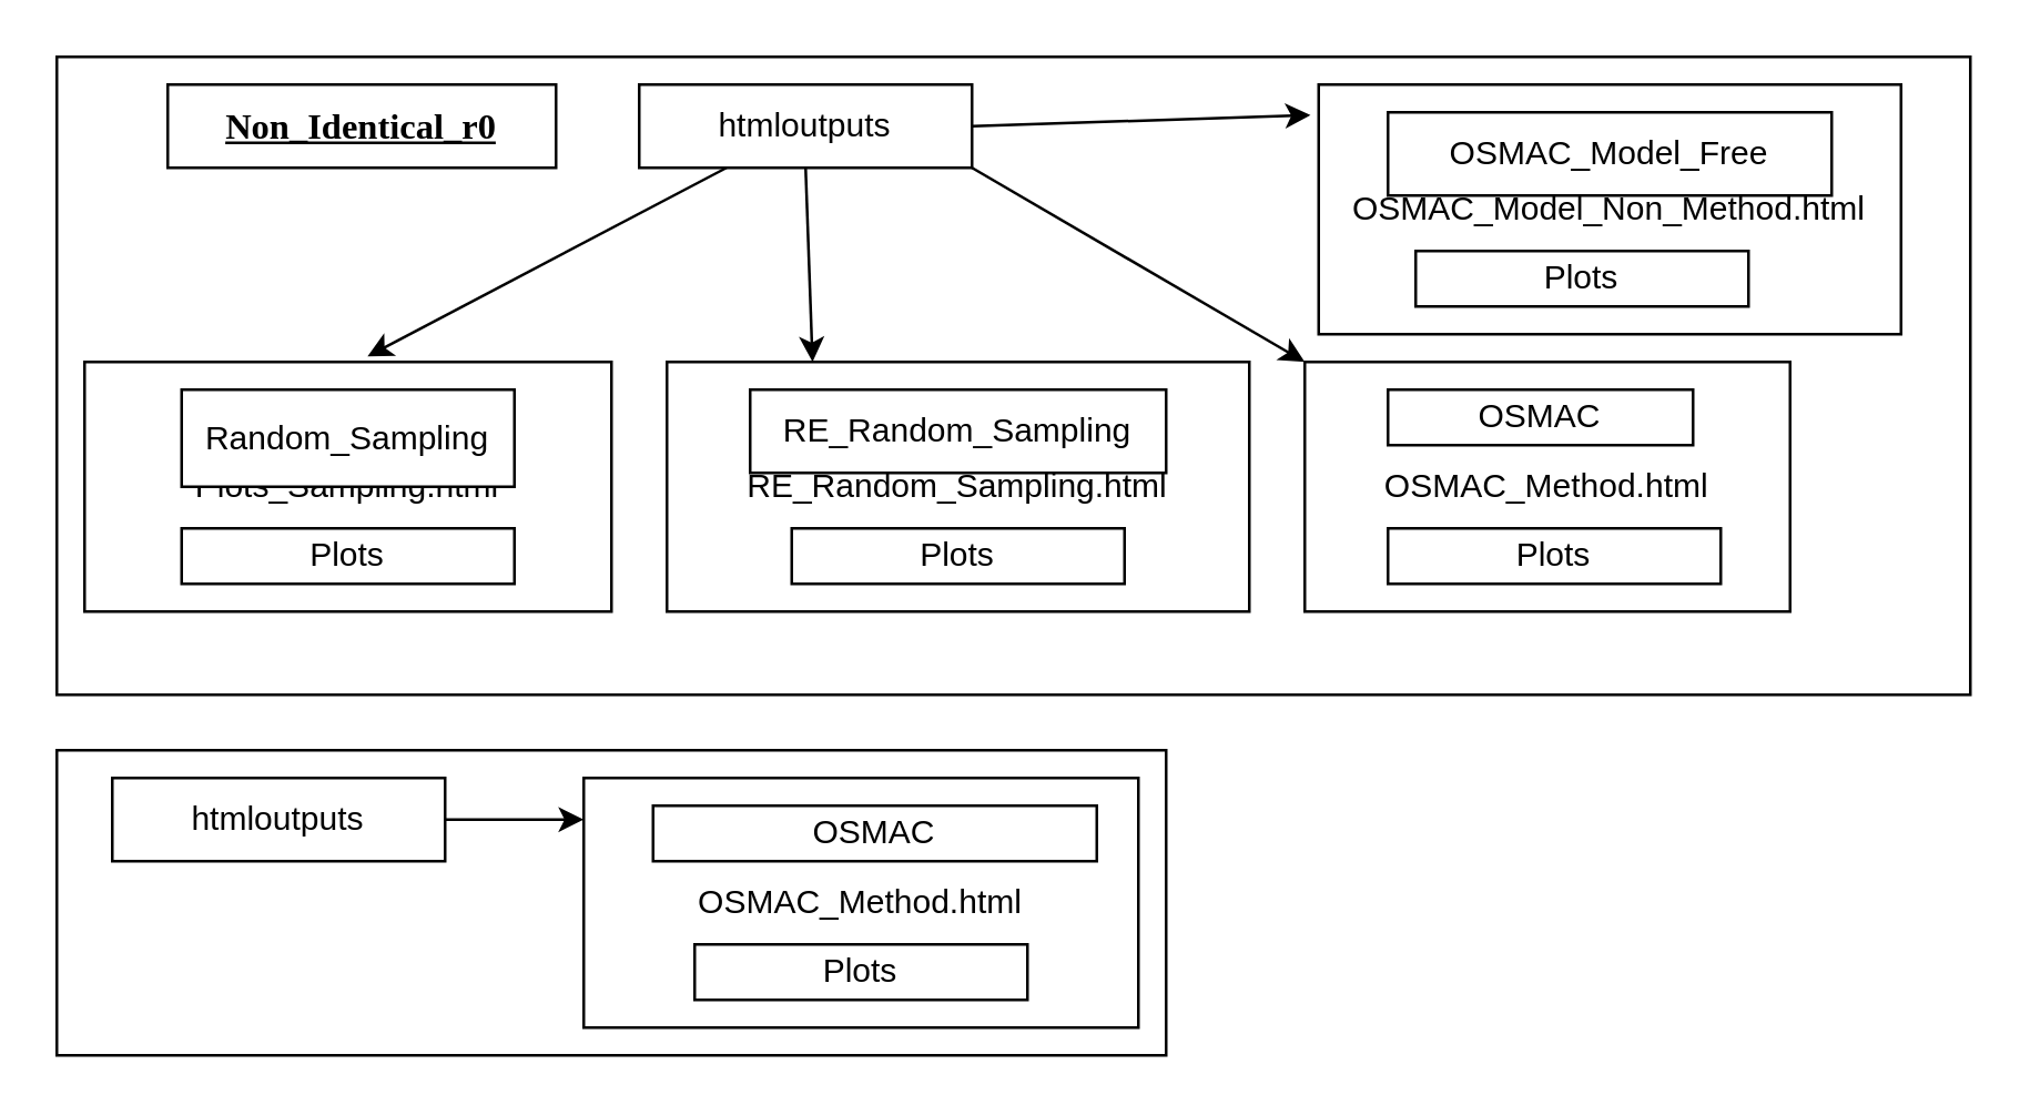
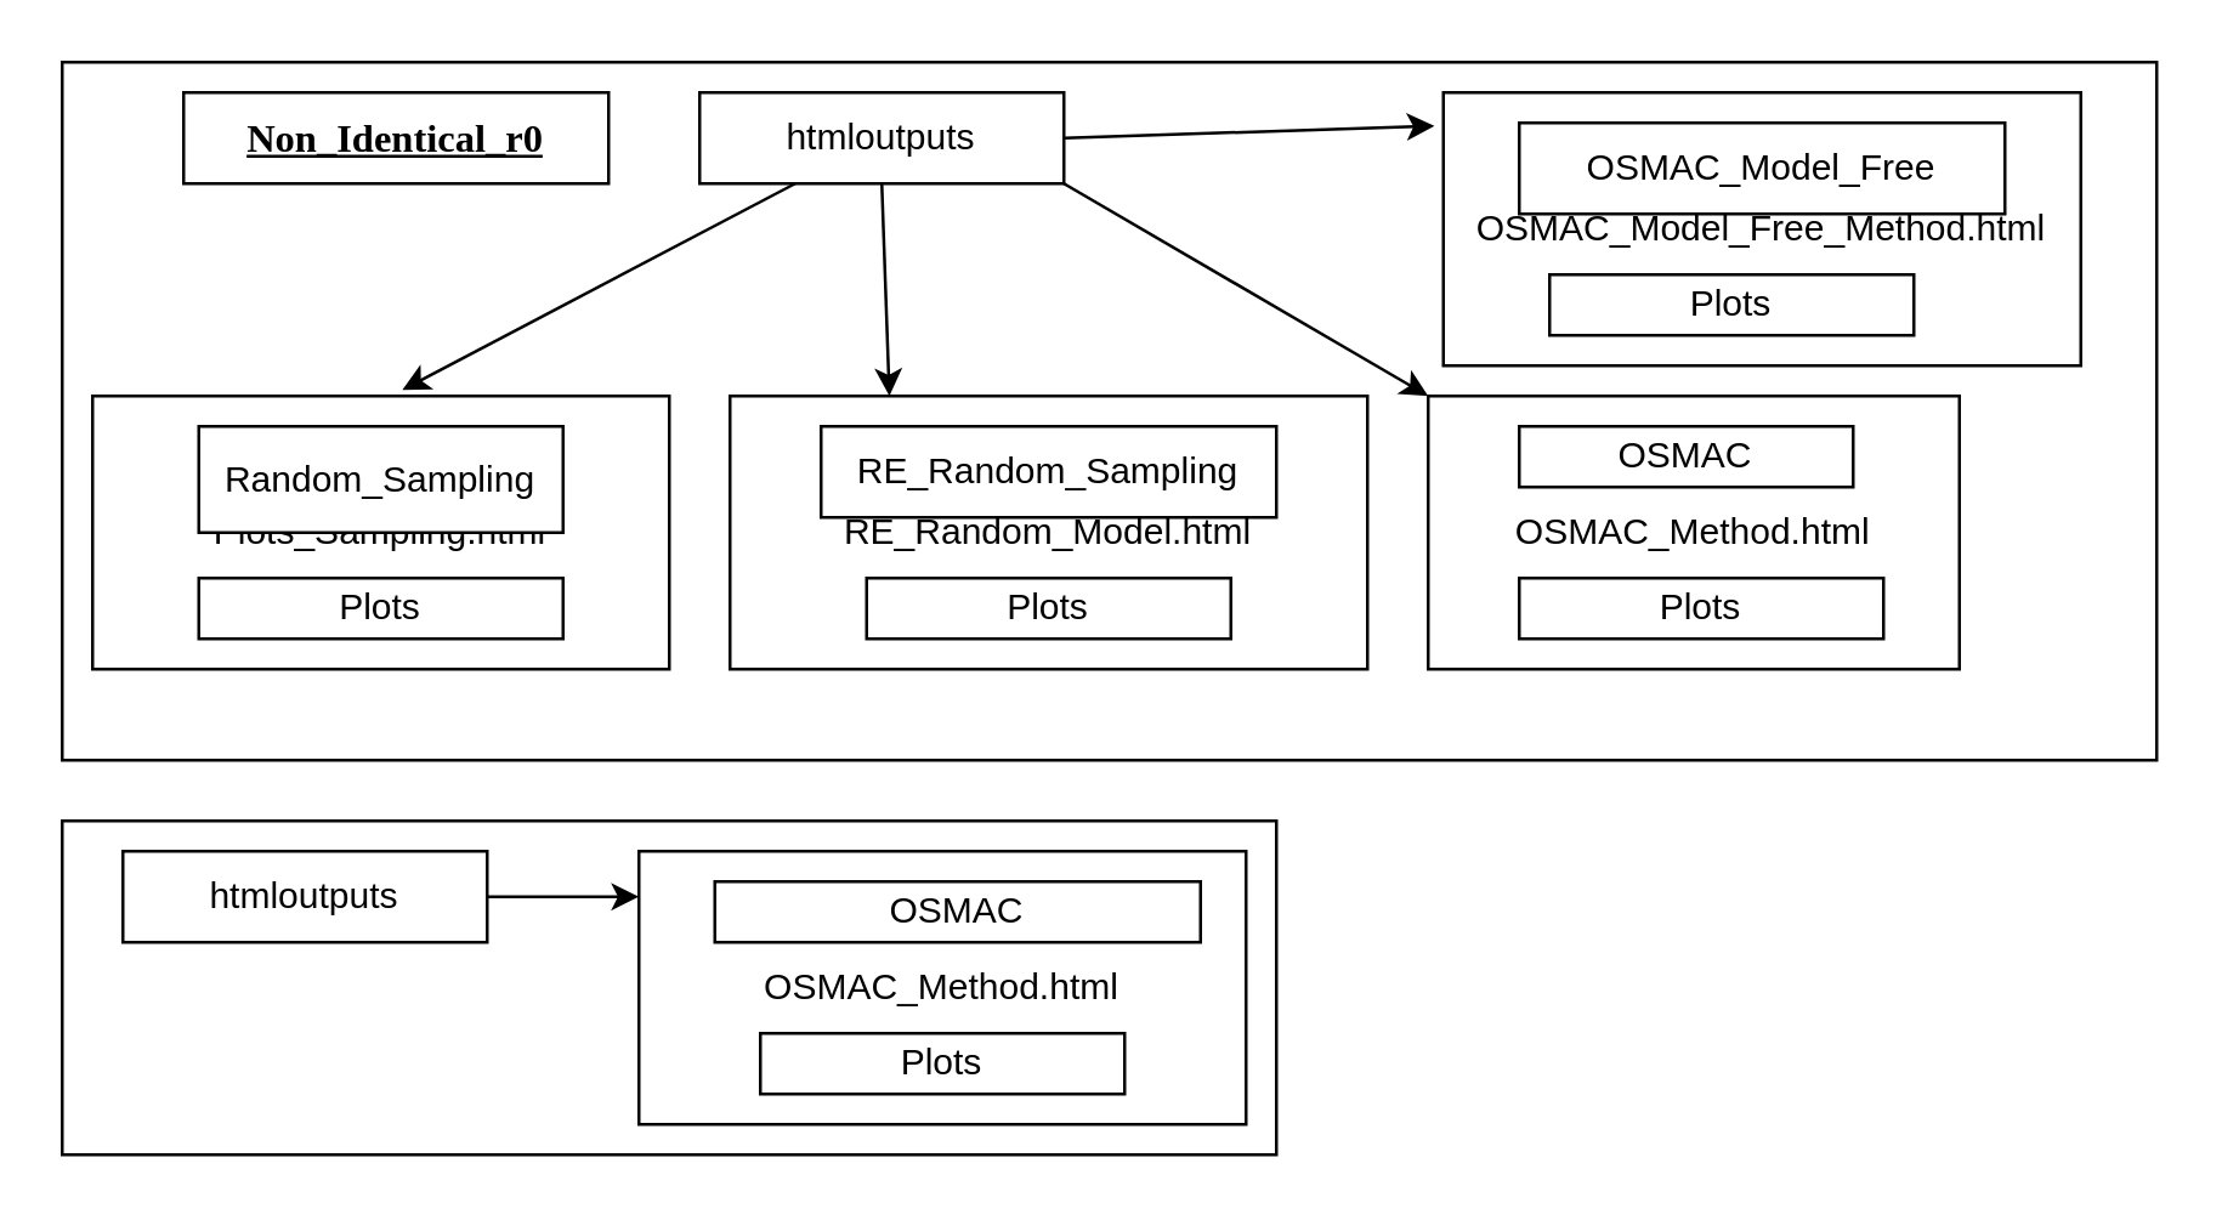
  <mxCell id="0" />
  <mxCell id="1" parent="0" />
  <mxCell id="2" value="" style="rounded=0;whiteSpace=wrap;html=1;fontFamily=Verdana;fontSize=13;fontColor=#000000;" parent="1" vertex="1"><mxGeometry x="20" y="270" width="400" height="110" as="geometry" /></mxCell>
  <mxCell id="3" value="" style="rounded=0;whiteSpace=wrap;html=1;fontFamily=Verdana;fontSize=13;fontColor=#000000;" parent="1" vertex="1"><mxGeometry x="20" y="20" width="690" height="230" as="geometry" /></mxCell>
  <mxCell id="4" value="OSMAC_Method.html" style="rounded=0;whiteSpace=wrap;html=1;" parent="1" vertex="1"><mxGeometry x="470" y="130" width="175" height="90" as="geometry" /></mxCell>
- <mxCell id="5" value="&lt;span style=&quot;white-space: normal&quot;&gt;RE_Random_Sampling.html&lt;/span&gt;" style="rounded=0;whiteSpace=wrap;html=1;" parent="1" vertex="1"><mxGeometry x="240" y="130" width="210" height="90" as="geometry" /></mxCell>
+ <mxCell id="5" value="&lt;span style=&quot;white-space: normal&quot;&gt;RE_Random_Model.html&lt;/span&gt;" style="rounded=0;whiteSpace=wrap;html=1;" parent="1" vertex="1"><mxGeometry x="240" y="130" width="210" height="90" as="geometry" /></mxCell>
  <mxCell id="6" value="Plots_Sampling.html&lt;br&gt;" style="rounded=0;whiteSpace=wrap;html=1;" parent="1" vertex="1"><mxGeometry x="30" y="130" width="190" height="90" as="geometry" /></mxCell>
  <mxCell id="7" value="htmloutputs" style="rounded=0;whiteSpace=wrap;html=1;" parent="1" vertex="1"><mxGeometry x="230" y="30" width="120" height="30" as="geometry" /></mxCell>
  <mxCell id="8" value="Random_Sampling" style="rounded=0;whiteSpace=wrap;html=1;" parent="1" vertex="1"><mxGeometry x="65" y="140" width="120" height="35" as="geometry" /></mxCell>
  <mxCell id="9" value="RE_Random_Sampling" style="rounded=0;whiteSpace=wrap;html=1;" parent="1" vertex="1"><mxGeometry x="270" y="140" width="150" height="30" as="geometry" /></mxCell>
  <mxCell id="10" value="OSMAC" style="rounded=0;whiteSpace=wrap;html=1;" parent="1" vertex="1"><mxGeometry x="500" y="140" width="110" height="20" as="geometry" /></mxCell>
  <mxCell id="11" value="" style="endArrow=classic;html=1;entryX=0.537;entryY=-0.022;entryDx=0;entryDy=0;entryPerimeter=0;" parent="1" target="6" edge="1"><mxGeometry width="50" height="50" relative="1" as="geometry"><mxPoint x="261.458" y="60" as="sourcePoint" /><mxPoint x="160" y="110" as="targetPoint" /></mxGeometry></mxCell>
  <mxCell id="12" value="" style="endArrow=classic;html=1;exitX=0.5;exitY=1;exitDx=0;exitDy=0;entryX=0.25;entryY=0;entryDx=0;entryDy=0;" parent="1" target="5" edge="1"><mxGeometry width="50" height="50" relative="1" as="geometry"><mxPoint x="290" y="60" as="sourcePoint" /><mxPoint x="360" y="130" as="targetPoint" /></mxGeometry></mxCell>
  <mxCell id="13" value="" style="endArrow=classic;html=1;exitX=1;exitY=1;exitDx=0;exitDy=0;entryX=0;entryY=0;entryDx=0;entryDy=0;" parent="1" target="4" edge="1"><mxGeometry width="50" height="50" relative="1" as="geometry"><mxPoint x="350" y="60" as="sourcePoint" /><mxPoint x="495" y="130" as="targetPoint" /></mxGeometry></mxCell>
  <mxCell id="14" value="Plots" style="rounded=0;whiteSpace=wrap;html=1;" parent="1" vertex="1"><mxGeometry x="65" y="190" width="120" height="20" as="geometry" /></mxCell>
  <mxCell id="15" value="Plots" style="rounded=0;whiteSpace=wrap;html=1;" parent="1" vertex="1"><mxGeometry x="285" y="190" width="120" height="20" as="geometry" /></mxCell>
  <mxCell id="16" value="Plots" style="rounded=0;whiteSpace=wrap;html=1;" parent="1" vertex="1"><mxGeometry x="500" y="190" width="120" height="20" as="geometry" /></mxCell>
- <mxCell id="17" value="OSMAC_Model_Non_Method.html" style="rounded=0;whiteSpace=wrap;html=1;" parent="1" vertex="1"><mxGeometry x="475" y="30" width="210" height="90" as="geometry" /></mxCell>
+ <mxCell id="17" value="OSMAC_Model_Free_Method.html" style="rounded=0;whiteSpace=wrap;html=1;" parent="1" vertex="1"><mxGeometry x="475" y="30" width="210" height="90" as="geometry" /></mxCell>
  <mxCell id="18" value="OSMAC_Model_Free" style="rounded=0;whiteSpace=wrap;html=1;" parent="1" vertex="1"><mxGeometry x="500" y="40" width="160" height="30" as="geometry" /></mxCell>
  <mxCell id="19" value="Plots" style="rounded=0;whiteSpace=wrap;html=1;" parent="1" vertex="1"><mxGeometry x="510" y="90" width="120" height="20" as="geometry" /></mxCell>
  <mxCell id="20" value="" style="endArrow=classic;html=1;exitX=1;exitY=0.5;exitDx=0;exitDy=0;entryX=-0.014;entryY=0.122;entryDx=0;entryDy=0;entryPerimeter=0;" parent="1" target="17" edge="1"><mxGeometry width="50" height="50" relative="1" as="geometry"><mxPoint x="350" y="45" as="sourcePoint" /><mxPoint x="535.28" y="139.01" as="targetPoint" /></mxGeometry></mxCell>
  <mxCell id="21" value="&lt;font color=&quot;#000000&quot;&gt;&lt;b&gt;&lt;u&gt;Non_Identical_r0&lt;/u&gt;&lt;/b&gt;&lt;/font&gt;" style="rounded=0;whiteSpace=wrap;html=1;fontFamily=Verdana;fontSize=13;fontColor=#CC00CC;" parent="1" vertex="1"><mxGeometry x="60" y="30" width="140" height="30" as="geometry" /></mxCell>
  <mxCell id="22" value="htmloutputs" style="rounded=0;whiteSpace=wrap;html=1;" parent="1" vertex="1"><mxGeometry x="40" y="280" width="120" height="30" as="geometry" /></mxCell>
  <mxCell id="23" value="OSMAC_Method.html" style="rounded=0;whiteSpace=wrap;html=1;" parent="1" vertex="1"><mxGeometry x="210" y="280" width="200" height="90" as="geometry" /></mxCell>
  <mxCell id="24" value="OSMAC" style="rounded=0;whiteSpace=wrap;html=1;" parent="1" vertex="1"><mxGeometry x="235" y="290" width="160" height="20" as="geometry" /></mxCell>
  <mxCell id="25" value="Plots" style="rounded=0;whiteSpace=wrap;html=1;" parent="1" vertex="1"><mxGeometry x="250" y="340" width="120" height="20" as="geometry" /></mxCell>
  <mxCell id="26" value="" style="endArrow=classic;html=1;exitX=1;exitY=0.5;exitDx=0;exitDy=0;" parent="1" edge="1"><mxGeometry width="50" height="50" relative="1" as="geometry"><mxPoint x="160" y="295" as="sourcePoint" /><mxPoint x="210" y="295" as="targetPoint" /></mxGeometry></mxCell>
